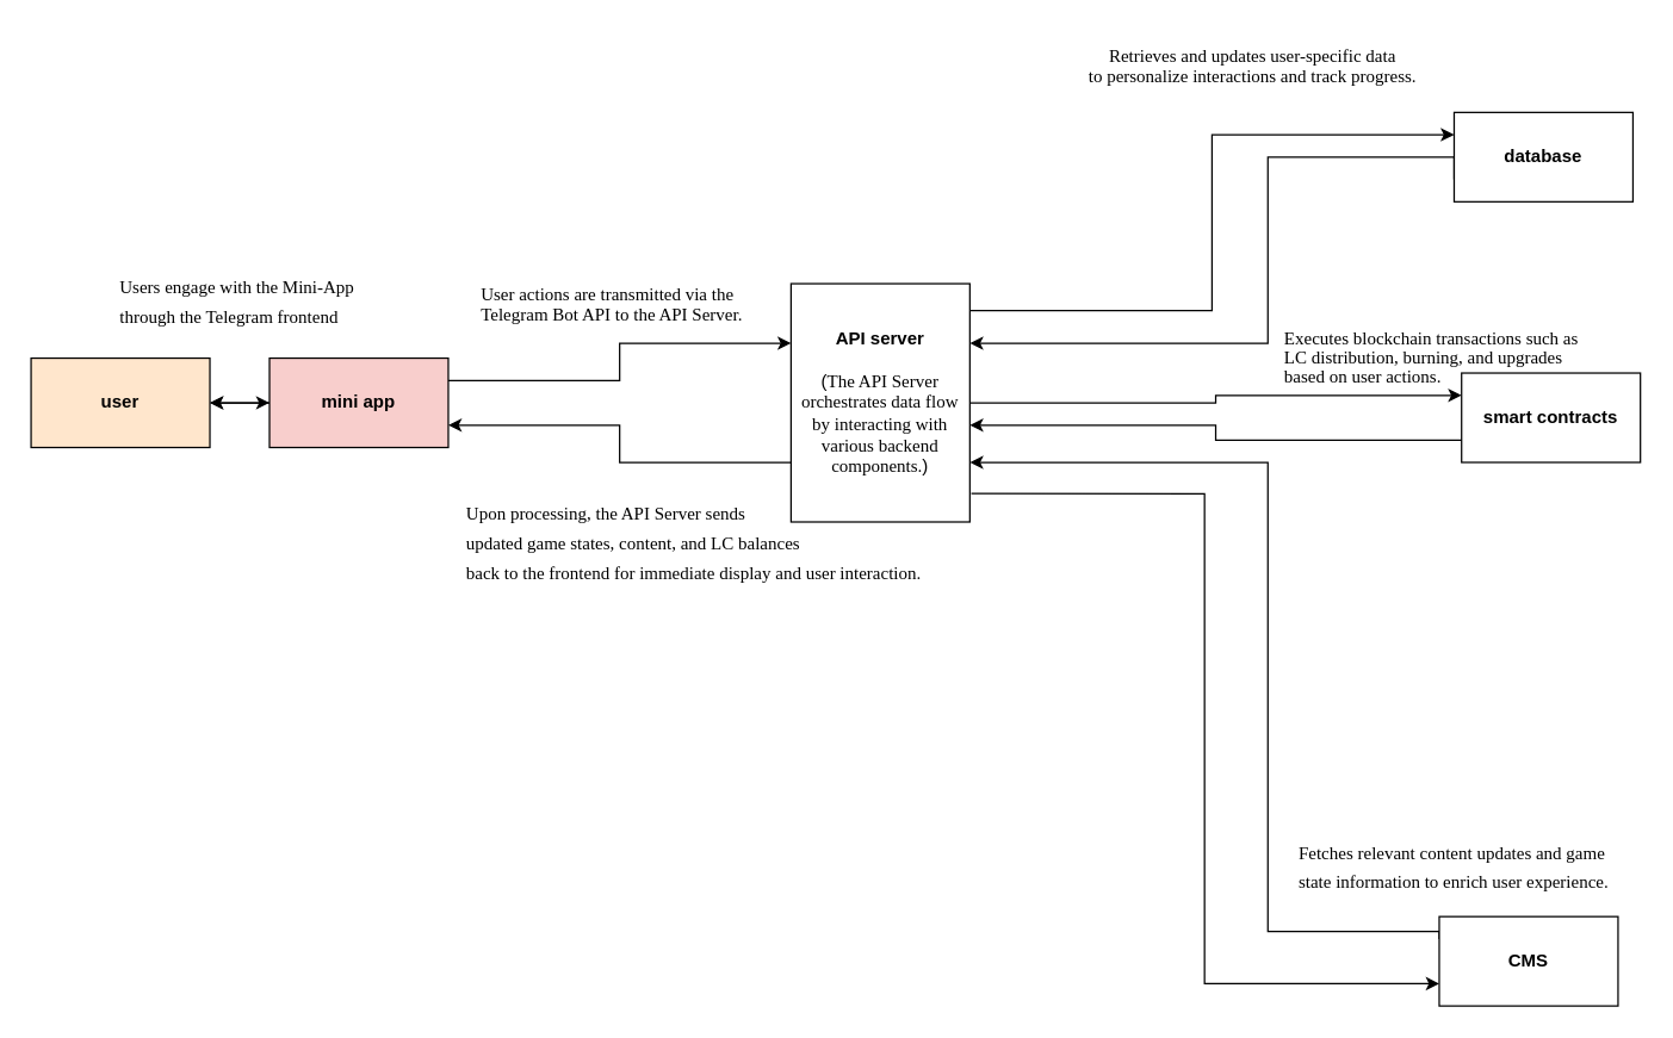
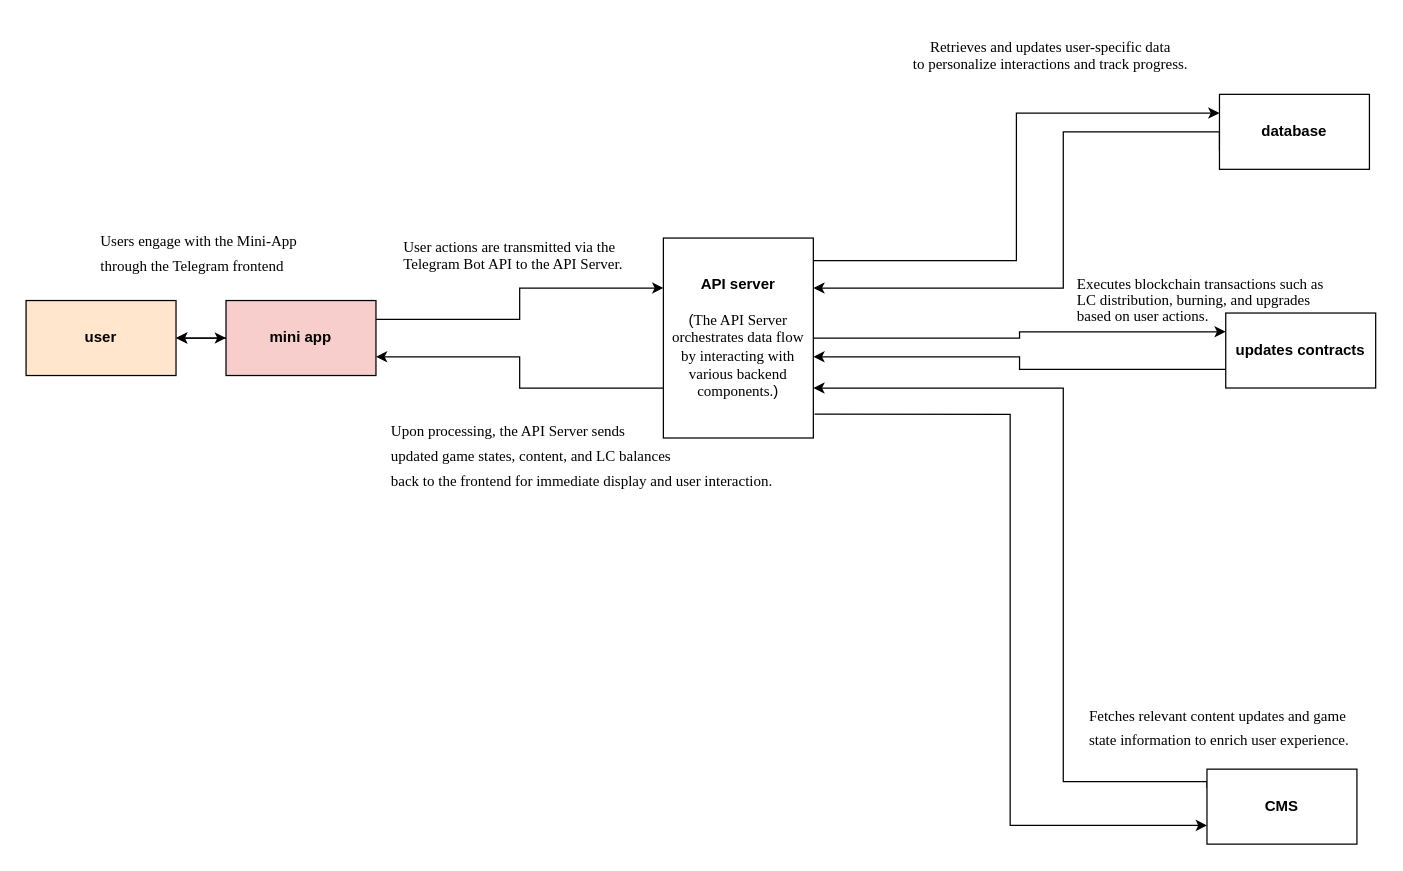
  <mxCell id="0" />
  <mxCell id="1" parent="0" />
  <mxCell id="2" style="edgeStyle=orthogonalEdgeStyle;rounded=0;orthogonalLoop=1;jettySize=auto;html=1;exitX=1;exitY=0.25;exitDx=0;exitDy=0;entryX=0;entryY=0.25;entryDx=0;entryDy=0;" parent="1" source="4" target="9" edge="1"><mxGeometry relative="1" as="geometry" /></mxCell>
  <mxCell id="3" value="" style="edgeStyle=orthogonalEdgeStyle;rounded=0;orthogonalLoop=1;jettySize=auto;html=1;" edge="1" parent="1" source="4" target="10"><mxGeometry relative="1" as="geometry" /></mxCell>
  <mxCell id="4" value="&lt;b&gt;mini app&lt;/b&gt;" style="rounded=0;whiteSpace=wrap;html=1;fillColor=#f8cecc;" parent="1" vertex="1"><mxGeometry x="180" y="240" width="120" height="60" as="geometry" /></mxCell>
  <mxCell id="5" style="edgeStyle=orthogonalEdgeStyle;rounded=0;orthogonalLoop=1;jettySize=auto;html=1;exitX=1.008;exitY=0.881;exitDx=0;exitDy=0;entryX=0;entryY=0.75;entryDx=0;entryDy=0;exitPerimeter=0;" parent="1" source="9" target="15" edge="1"><mxGeometry relative="1" as="geometry" /></mxCell>
  <mxCell id="6" style="edgeStyle=orthogonalEdgeStyle;rounded=0;orthogonalLoop=1;jettySize=auto;html=1;exitX=0;exitY=0.75;exitDx=0;exitDy=0;entryX=1;entryY=0.75;entryDx=0;entryDy=0;" parent="1" source="9" target="4" edge="1"><mxGeometry relative="1" as="geometry" /></mxCell>
  <mxCell id="7" style="edgeStyle=orthogonalEdgeStyle;rounded=0;orthogonalLoop=1;jettySize=auto;html=1;exitX=1;exitY=0.113;exitDx=0;exitDy=0;entryX=0;entryY=0.25;entryDx=0;entryDy=0;exitPerimeter=0;" parent="1" source="9" target="12" edge="1"><mxGeometry relative="1" as="geometry" /></mxCell>
  <mxCell id="8" style="edgeStyle=orthogonalEdgeStyle;rounded=0;orthogonalLoop=1;jettySize=auto;html=1;exitX=1;exitY=0.5;exitDx=0;exitDy=0;entryX=0;entryY=0.25;entryDx=0;entryDy=0;" edge="1" parent="1" source="9" target="13"><mxGeometry relative="1" as="geometry" /></mxCell>
  <mxCell id="9" value="&lt;b&gt;API server&lt;/b&gt;&lt;div&gt;&lt;br&gt;&lt;div&gt;(&lt;span style=&quot;font-family: &amp;quot;Times New Roman&amp;quot;, serif; background-color: transparent; text-align: left;&quot;&gt;&lt;font style=&quot;font-size: 12px;&quot;&gt;The API Server orchestrates data flow by interacting with various backend components.&lt;/font&gt;&lt;/span&gt;&lt;span style=&quot;background-color: initial;&quot;&gt;)&lt;/span&gt;&lt;/div&gt;&lt;/div&gt;" style="rounded=0;whiteSpace=wrap;html=1;" parent="1" vertex="1"><mxGeometry x="530" y="190" width="120" height="160" as="geometry" /></mxCell>
  <mxCell id="10" value="&lt;b&gt;user&lt;/b&gt;" style="rounded=0;whiteSpace=wrap;html=1;fillColor=#ffe6cc;" parent="1" vertex="1"><mxGeometry x="20" y="240" width="120" height="60" as="geometry" /></mxCell>
  <mxCell id="11" style="edgeStyle=orthogonalEdgeStyle;rounded=0;orthogonalLoop=1;jettySize=auto;html=1;exitX=0;exitY=0.75;exitDx=0;exitDy=0;entryX=1;entryY=0.25;entryDx=0;entryDy=0;" parent="1" source="12" target="9" edge="1"><mxGeometry relative="1" as="geometry"><Array as="points"><mxPoint x="850" y="105" /><mxPoint x="850" y="230" /></Array></mxGeometry></mxCell>
  <mxCell id="12" value="&lt;b&gt;database&lt;/b&gt;" style="rounded=0;whiteSpace=wrap;html=1;" parent="1" vertex="1"><mxGeometry x="975" y="75" width="120" height="60" as="geometry" /></mxCell>
- <mxCell id="13" value="&lt;b&gt;smart contracts&lt;/b&gt;" style="rounded=0;whiteSpace=wrap;html=1;" parent="1" vertex="1"><mxGeometry x="980" y="250" width="120" height="60" as="geometry" /></mxCell>
+ <mxCell id="13" value="&lt;b&gt;updates contracts&lt;/b&gt;" style="rounded=0;whiteSpace=wrap;html=1;" parent="1" vertex="1"><mxGeometry x="980" y="250" width="120" height="60" as="geometry" /></mxCell>
  <mxCell id="14" style="edgeStyle=orthogonalEdgeStyle;rounded=0;orthogonalLoop=1;jettySize=auto;html=1;exitX=0;exitY=0.25;exitDx=0;exitDy=0;entryX=1;entryY=0.75;entryDx=0;entryDy=0;" edge="1" parent="1" source="15" target="9"><mxGeometry relative="1" as="geometry"><Array as="points"><mxPoint x="850" y="625" /><mxPoint x="850" y="310" /></Array></mxGeometry></mxCell>
  <mxCell id="15" value="&lt;b&gt;CMS&lt;/b&gt;" style="rounded=0;whiteSpace=wrap;html=1;" parent="1" vertex="1"><mxGeometry x="965" y="615" width="120" height="60" as="geometry" /></mxCell>
  <mxCell id="16" style="edgeStyle=orthogonalEdgeStyle;rounded=0;orthogonalLoop=1;jettySize=auto;html=1;exitX=0;exitY=0.75;exitDx=0;exitDy=0;entryX=1;entryY=0.594;entryDx=0;entryDy=0;entryPerimeter=0;" parent="1" source="13" target="9" edge="1"><mxGeometry relative="1" as="geometry" /></mxCell>
  <mxCell id="17" value="" style="endArrow=classic;startArrow=classic;html=1;rounded=0;exitX=1;exitY=0.5;exitDx=0;exitDy=0;entryX=0;entryY=0.5;entryDx=0;entryDy=0;" edge="1" parent="1" source="10" target="4"><mxGeometry width="50" height="50" relative="1" as="geometry"><mxPoint x="160" y="322" as="sourcePoint" /><mxPoint x="210" y="272" as="targetPoint" /></mxGeometry></mxCell>
  <mxCell id="18" value="&lt;p style=&quot;line-height: 1px; text-align: left; margin-bottom: 0cm; direction: ltr; background: transparent; margin-top: 0.49cm;&quot; align=&quot;justify&quot;&gt;&lt;font style=&quot;&quot; face=&quot;Times New Roman, serif&quot;&gt;&lt;font style=&quot;&quot;&gt;&lt;font style=&quot;font-size: 12px;&quot;&gt;Users engage with the Mini-App&amp;nbsp;&lt;/font&gt;&lt;/font&gt;&lt;/font&gt;&lt;/p&gt;&lt;p style=&quot;line-height: 1px; text-align: left; margin-bottom: 0cm; direction: ltr; background: transparent; margin-top: 0.49cm;&quot; align=&quot;justify&quot;&gt;&lt;font style=&quot;&quot; face=&quot;Times New Roman, serif&quot;&gt;&lt;font style=&quot;&quot;&gt;&lt;font style=&quot;font-size: 12px;&quot;&gt;through the Telegram frontend&lt;/font&gt;&lt;/font&gt;&lt;/font&gt;&lt;/p&gt;" style="text;strokeColor=none;align=center;fillColor=none;html=1;verticalAlign=middle;whiteSpace=wrap;rounded=0;fontFamily=Helvetica;fontSize=12;fontColor=default;autosize=1;resizable=0;" vertex="1" parent="1"><mxGeometry x="70" y="170" width="180" height="50" as="geometry" /></mxCell>
  <mxCell id="19" value="&lt;p style=&quot;line-height: 1px; text-align: left; margin-bottom: 0cm; direction: ltr; background: transparent;&quot; align=&quot;justify&quot;&gt;&lt;font style=&quot;&quot; face=&quot;Times New Roman, serif&quot;&gt;&lt;font style=&quot;font-size: 12px;&quot;&gt;&lt;font style=&quot;&quot;&gt;User actions are transmitted via t&lt;/font&gt;&lt;font style=&quot;&quot;&gt;he&lt;/font&gt;&lt;/font&gt;&lt;/font&gt;&lt;/p&gt;&lt;p style=&quot;line-height: 1px; text-align: left; margin-bottom: 0cm; direction: ltr; background: transparent;&quot; align=&quot;justify&quot;&gt;&lt;font style=&quot;&quot; face=&quot;Times New Roman, serif&quot;&gt;&lt;font style=&quot;font-size: 12px;&quot;&gt;&lt;font style=&quot;&quot;&gt;Telegram Bot API to the API Server.&lt;/font&gt;&lt;/font&gt;&lt;/font&gt;&lt;/p&gt;" style="text;strokeColor=none;align=center;fillColor=none;html=1;verticalAlign=middle;whiteSpace=wrap;rounded=0;fontFamily=Helvetica;fontSize=12;fontColor=default;autosize=1;resizable=0;" vertex="1" parent="1"><mxGeometry x="310" y="180" width="200" height="40" as="geometry" /></mxCell>
  <mxCell id="20" value="&lt;blockquote style=&quot;margin: 0 0 0 40px; border: none; padding: 0px;&quot;&gt;&lt;p style=&quot;line-height: 1px; margin-bottom: 0cm; direction: ltr; background: transparent;&quot;&gt;&lt;font style=&quot;&quot; face=&quot;Times New Roman, serif&quot;&gt;&lt;font style=&quot;font-size: 12px;&quot;&gt;Retrieves and updates user-specific data&lt;/font&gt;&lt;/font&gt;&lt;/p&gt;&lt;p style=&quot;line-height: 1px; margin-bottom: 0cm; direction: ltr; background: transparent;&quot;&gt;&lt;font style=&quot;&quot; face=&quot;Times New Roman, serif&quot;&gt;&lt;font style=&quot;font-size: 12px;&quot;&gt;to personalize interactions and track progress.&lt;/font&gt;&lt;/font&gt;&lt;/p&gt;&lt;/blockquote&gt;" style="text;html=1;align=center;verticalAlign=middle;whiteSpace=wrap;rounded=0;fontFamily=Helvetica;fontSize=12;fontColor=default;autosize=1;resizable=0;" vertex="1" parent="1"><mxGeometry x="680" y="20" width="280" height="40" as="geometry" /></mxCell>
  <mxCell id="21" value="&lt;p style=&quot;line-height: 1px; text-align: left; margin-bottom: 0cm; direction: ltr; background: transparent;&quot; align=&quot;justify&quot;&gt;&lt;font style=&quot;&quot; face=&quot;Times New Roman, serif&quot;&gt;&lt;font style=&quot;font-size: 12px;&quot;&gt;Executes blockchain transactions such as&lt;/font&gt;&lt;/font&gt;&lt;/p&gt;&lt;p style=&quot;line-height: 1px; text-align: left; margin-bottom: 0cm; direction: ltr; background: transparent;&quot; align=&quot;justify&quot;&gt;&lt;font style=&quot;&quot; face=&quot;Times New Roman, serif&quot;&gt;&lt;font style=&quot;font-size: 12px;&quot;&gt;LC distribution, burning, and upgrades&lt;/font&gt;&lt;/font&gt;&lt;/p&gt;&lt;p style=&quot;line-height: 1px; text-align: left; margin-bottom: 0cm; direction: ltr; background: transparent;&quot; align=&quot;justify&quot;&gt;&lt;font style=&quot;&quot; face=&quot;Times New Roman, serif&quot;&gt;&lt;font style=&quot;font-size: 12px;&quot;&gt;based on user actions.&lt;/font&gt;&lt;/font&gt;&lt;/p&gt;" style="text;html=1;align=center;verticalAlign=middle;whiteSpace=wrap;rounded=0;fontFamily=Helvetica;fontSize=12;fontColor=default;autosize=1;resizable=0;" vertex="1" parent="1"><mxGeometry x="850" y="210" width="220" height="50" as="geometry" /></mxCell>
  <mxCell id="22" value="&lt;p style=&quot;line-height: 1px; text-align: left; margin-bottom: 0cm; direction: ltr; background: transparent; font-size: medium;&quot; align=&quot;justify&quot;&gt;&lt;font face=&quot;Times New Roman, serif&quot;&gt;&lt;font style=&quot;font-size: 12px;&quot;&gt;Fetches relevant content updates and game&lt;/font&gt;&lt;/font&gt;&lt;/p&gt;&lt;p style=&quot;line-height: 1px; text-align: left; margin-bottom: 0cm; direction: ltr; background: transparent; font-size: medium;&quot; align=&quot;justify&quot;&gt;&lt;font face=&quot;Times New Roman, serif&quot;&gt;&lt;font style=&quot;font-size: 12px;&quot;&gt;state information to enrich user experience.&lt;/font&gt;&lt;/font&gt;&lt;/p&gt;" style="text;html=1;align=center;verticalAlign=middle;whiteSpace=wrap;rounded=0;fontFamily=Helvetica;fontSize=12;fontColor=default;autosize=1;resizable=0;" vertex="1" parent="1"><mxGeometry x="860" y="550" width="230" height="50" as="geometry" /></mxCell>
  <mxCell id="23" value="&lt;p style=&quot;line-height: 1px; text-align: left; margin-bottom: 0.49cm; direction: ltr; background: transparent; margin-top: 0.49cm;&quot; align=&quot;justify&quot;&gt;&lt;font style=&quot;&quot; face=&quot;Times New Roman, serif&quot;&gt;&lt;font style=&quot;&quot;&gt;&lt;font style=&quot;font-size: 12px;&quot;&gt;Upon processing, the API Server sends&lt;/font&gt;&lt;/font&gt;&lt;/font&gt;&lt;/p&gt;&lt;p style=&quot;line-height: 1px; text-align: left; margin-bottom: 0.49cm; direction: ltr; background: transparent; margin-top: 0.49cm;&quot; align=&quot;justify&quot;&gt;&lt;font style=&quot;&quot; face=&quot;Times New Roman, serif&quot;&gt;&lt;font style=&quot;&quot;&gt;&lt;font style=&quot;font-size: 12px;&quot;&gt;updated game states, content, and LC balances&lt;/font&gt;&lt;/font&gt;&lt;/font&gt;&lt;/p&gt;&lt;p style=&quot;line-height: 1px; text-align: left; margin-bottom: 0.49cm; direction: ltr; background: transparent; margin-top: 0.49cm;&quot; align=&quot;justify&quot;&gt;&lt;font style=&quot;&quot; face=&quot;Times New Roman, serif&quot;&gt;&lt;font style=&quot;&quot;&gt;&lt;font style=&quot;font-size: 12px;&quot;&gt;back to the frontend for immediate display and user interaction.&lt;/font&gt;&lt;/font&gt;&lt;/font&gt;&lt;/p&gt;" style="text;html=1;align=center;verticalAlign=middle;whiteSpace=wrap;rounded=0;fontFamily=Helvetica;fontSize=12;fontColor=default;autosize=1;resizable=0;" vertex="1" parent="1"><mxGeometry x="300" y="320" width="330" height="90" as="geometry" /></mxCell>
